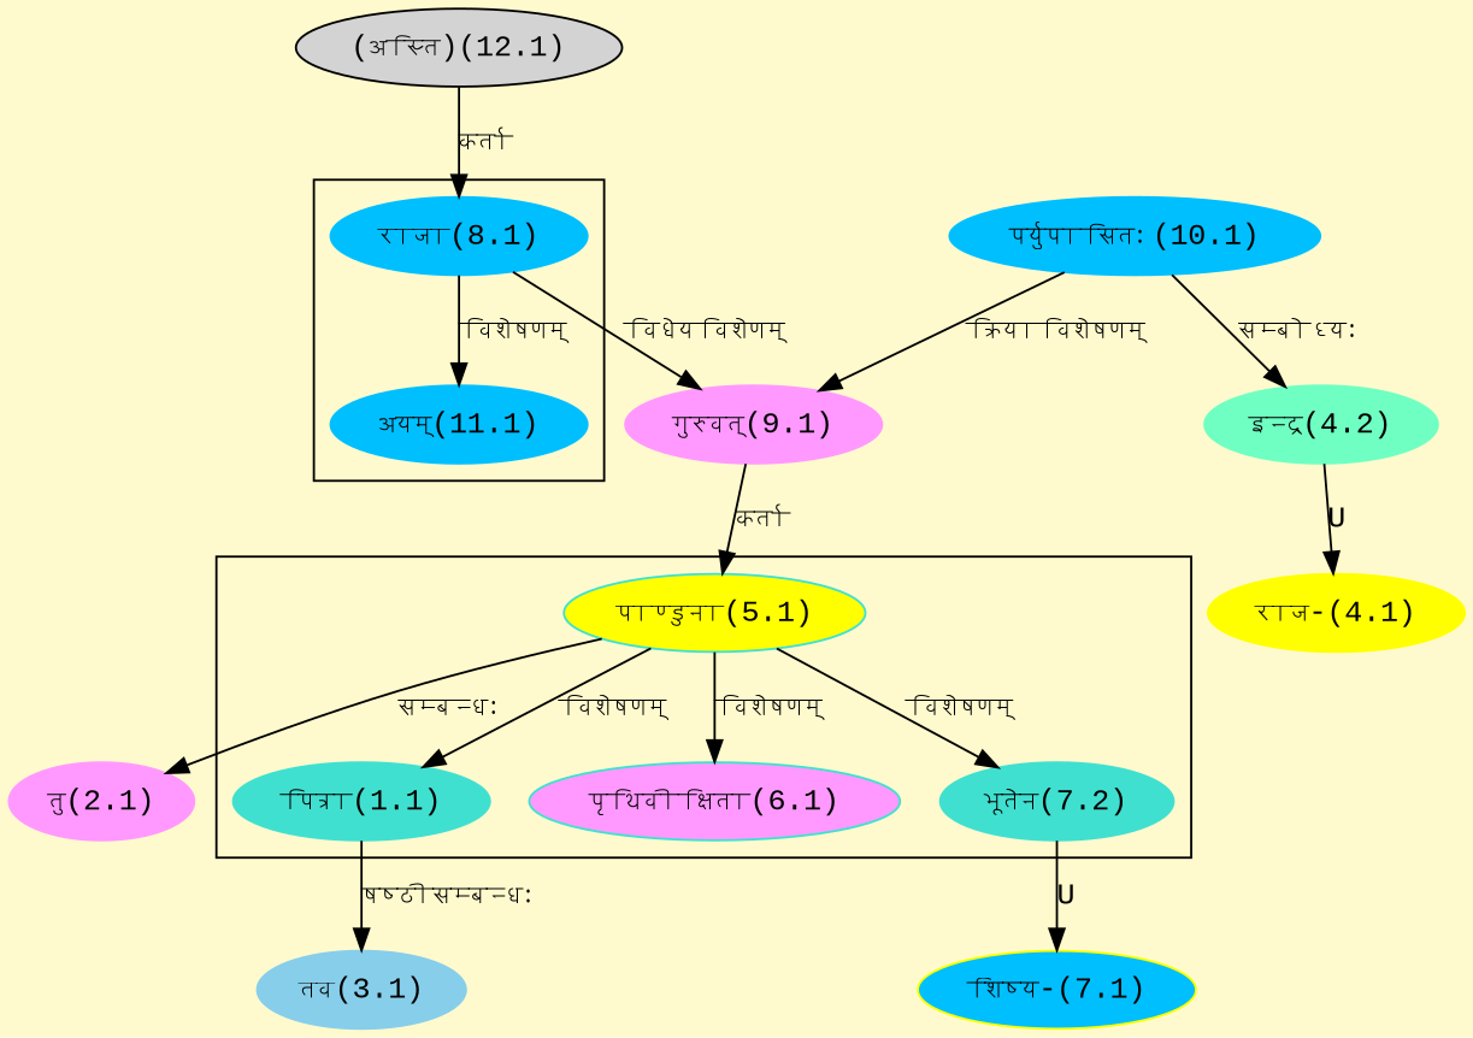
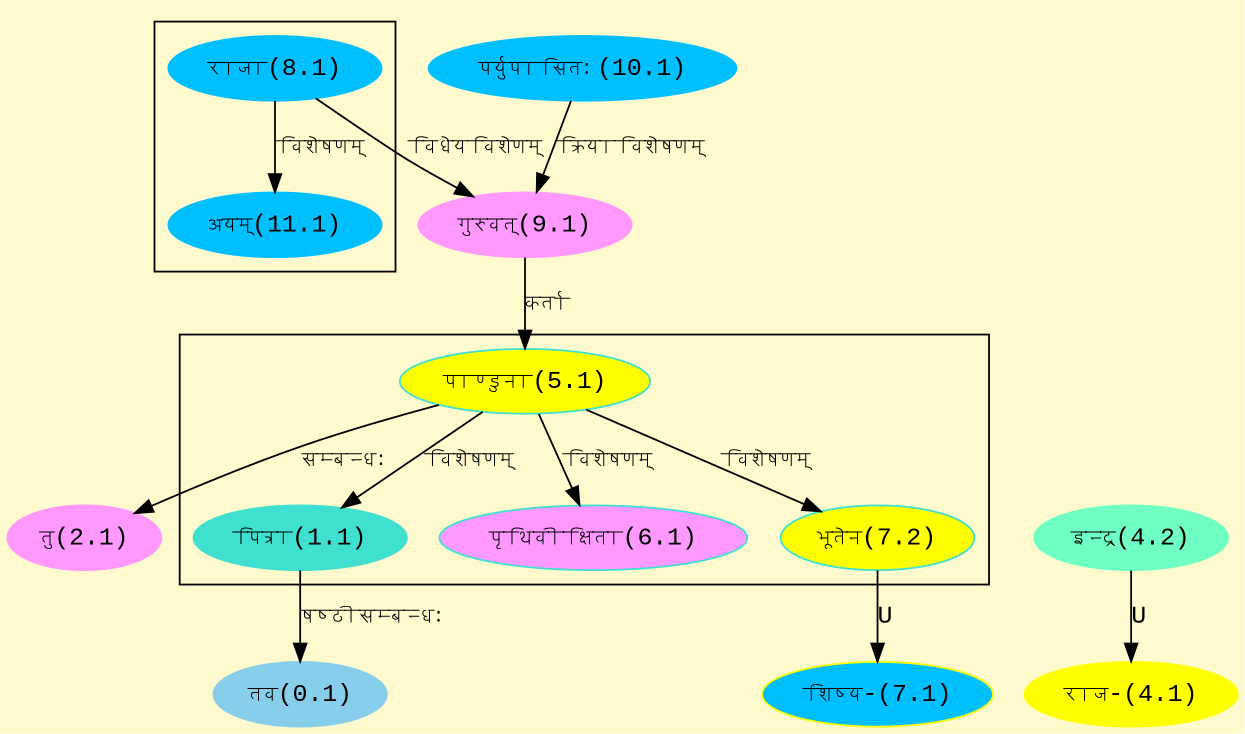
  digraph {
    bgcolor=lemonchiffon1
    compound=true
    fontname="Liberation Mono"
    rankdir=BT
    node [color="#40E0D0" fontname="Liberation Mono" style=filled]
    edge [dir=back fontname="Liberation Mono"]
    n1 [label="पित्रा(1.1)"]
    n2 [fillcolor="#FFFF00" label="पाण्डुना(5.1)"]
    n3 [fillcolor="#FF99FF" label="पृथिवीक्षिता(6.1)"]
-   n4 [label="भूतेन(7.2)"]
+   n4 [label="भूतेन(7.2)" fillcolor="#FFFF00"]
    n5 [color="#00BFFF" label="अयम्(11.1)"]
    n6 [color="#00BFFF" label="राजा(8.1)"]
    n7 [color="#FF99FF" label="गुरुवत्(9.1)"]
-   n8 [label="(अस्ति)(12.1)" color=""]
    n9 [color="#00BFFF" label="पर्युपासितः(10.1)"]
    n10 [color="#FF99FF" label="तु(2.1)"]
-   n11 [color="#87CEEB" label="तव(3.1)"]
+   n11 [color="#87CEEB" label="तव(0.1)"]
    n12 [color="#FFFF00" label="राज-(4.1)"]
    n13 [color="#6FFFC3" label="इन्द्र(4.2)"]
    n14 [color="#FFFF00" fillcolor="#00BFFF" label="शिष्य-(7.1)"]
    subgraph cluster_1 {
      n1
      n2
      n3
      n4
    }
    subgraph cluster_2 {
      n5
      n6
    }
    n1 -> n2 [label="विशेषणम्"]
    n2 -> n7 [label="कर्ता"]
    n3 -> n2 [label="विशेषणम्"]
    n4 -> n2 [label="विशेषणम्"]
    n5 -> n6 [label="विशेषणम्"]
-   n6 -> n8 [label="कर्ता"]
    n7 -> n6 [label="विधेयविशेणम्"]
    n7 -> n9 [label="क्रियाविशेषणम्"]
    n10 -> n2 [label="सम्बन्धः"]
    n11 -> n1 [label="षष्ठीसम्बन्धः"]
    n12 -> n13 [label=U]
-   n13 -> n9 [label="सम्बोध्यः"]
    n14 -> n4 [label=U]
  }
